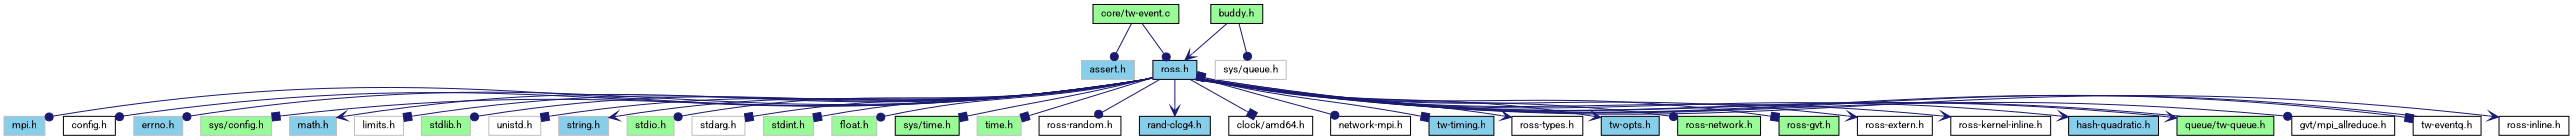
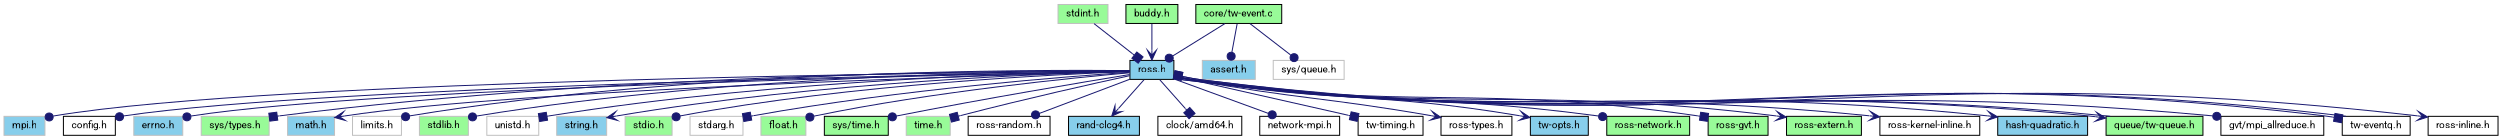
  digraph {
    fontname=Roboto
    node [color=black fillcolor=white fontname=Roboto fontsize=10 shape=record style=filled]
    edge [arrowhead=dot color=midnightblue fontname=Roboto fontsize=10 labelfontname=Helvetica labelfontsize=10 style=solid]
    n1 [fillcolor=palegreen fontcolor=black height=0.2 label="core/tw-event.c" width=0.4]
    n2 [fillcolor=skyblue height=0.2 label="ross.h" width=0.4]
    n3 [color=grey75 fillcolor=skyblue height=0.2 label="assert.h" width=0.4]
    n4 [color=grey75 fillcolor=skyblue height=0.2 label="mpi.h" width=0.4]
    n5 [height=0.2 label="config.h" width=0.4]
    n6 [color=grey75 fillcolor=skyblue height=0.2 label="errno.h" width=0.4]
-   n7 [color=grey75 fillcolor=palegreen height=0.2 label="sys/config.h" width=0.4]
+   n7 [color=grey75 fillcolor=palegreen height=0.2 label="sys/types.h" width=0.4]
    n8 [color=grey75 fillcolor=skyblue height=0.2 label="math.h" width=0.4]
    n9 [color=grey75 height=0.2 label="limits.h" width=0.4]
    n10 [color=grey75 fillcolor=palegreen height=0.2 label="stdlib.h" width=0.4]
    n11 [color=grey75 height=0.2 label="unistd.h" width=0.4]
    n12 [color=grey75 fillcolor=skyblue height=0.2 label="string.h" width=0.4]
    n13 [color=grey75 fillcolor=palegreen height=0.2 label="stdio.h" width=0.4]
    n14 [color=grey75 height=0.2 label="stdarg.h" width=0.4]
    n15 [color=grey75 fillcolor=palegreen height=0.2 label="stdint.h" width=0.4]
    n16 [color=grey75 fillcolor=palegreen height=0.2 label="float.h" width=0.4]
    n17 [fillcolor=palegreen height=0.2 label="sys/time.h" width=0.4]
    n18 [color=grey75 fillcolor=palegreen height=0.2 label="time.h" width=0.4]
    n19 [height=0.2 label="ross-random.h" width=0.4]
    n20 [fillcolor=skyblue height=0.2 label="rand-clcg4.h" width=0.4]
    n21 [height=0.2 label="clock/amd64.h" width=0.4]
    n22 [height=0.2 label="network-mpi.h" width=0.4]
-   n23 [fillcolor=skyblue height=0.2 label="tw-timing.h" width=0.4]
+   n23 [height=0.2 label="tw-timing.h" width=0.4]
    n24 [height=0.2 label="ross-types.h" width=0.4]
    n25 [fillcolor=skyblue height=0.2 label="tw-opts.h" width=0.4]
    n26 [fillcolor=palegreen height=0.2 label="ross-network.h" width=0.4]
    n27 [fillcolor=palegreen height=0.2 label="ross-gvt.h" width=0.4]
-   n28 [height=0.2 label="ross-extern.h" width=0.4]
+   n28 [fillcolor=palegreen height=0.2 label="ross-extern.h" width=0.4]
    n29 [height=0.2 label="ross-kernel-inline.h" width=0.4]
    n30 [fillcolor=skyblue height=0.2 label="hash-quadratic.h" width=0.4]
    n31 [fillcolor=palegreen height=0.2 label="queue/tw-queue.h" width=0.4]
    n32 [height=0.2 label="gvt/mpi_allreduce.h" width=0.4]
    n33 [height=0.2 label="tw-eventq.h" width=0.4]
    n34 [height=0.2 label="ross-inline.h" width=0.4]
    n35 [fillcolor=palegreen height=0.2 label="buddy.h" width=0.4]
    n36 [color=grey75 height=0.2 label="sys/queue.h" width=0.4]
    n1 -> n2
    n1 -> n3
    n2 -> n4
    n2 -> n5
    n2 -> n6
    n2 -> n7 [arrowhead=box]
    n2 -> n8 [arrowhead=vee]
-   n2 -> n9 [arrowhead=box]
+   n2 -> n9
    n2 -> n10
    n2 -> n11 [arrowhead=box]
    n2 -> n12 [arrowhead=vee]
    n2 -> n13
    n2 -> n14 [arrowhead=box]
-   n2 -> n15 [arrowhead=box]
+   n15 -> n2 [arrowhead=box]
    n2 -> n16
-   n2 -> n17 [arrowhead=box]
+   n2 -> n17
    n2 -> n18 [arrowhead=box]
    n2 -> n19
    n2 -> n20 [arrowhead=vee]
    n2 -> n21 [arrowhead=box]
    n2 -> n22
    n2 -> n23 [arrowhead=box]
    n2 -> n24 [arrowhead=vee]
    n2 -> n25 [arrowhead=vee]
    n2 -> n26
    n2 -> n27 [arrowhead=box]
    n2 -> n28 [arrowhead=vee]
    n2 -> n29 [arrowhead=vee]
    n2 -> n30 [arrowhead=vee]
    n2 -> n31 [arrowhead=vee]
    n2 -> n32
    n2 -> n33 [arrowhead=box]
    n2 -> n34 [arrowhead=vee]
    n31 -> n2 [arrowhead=box]
    n33 -> n2 [arrowhead=box]
    n35 -> n2 [arrowhead=vee]
-   n35 -> n36
+   n1 -> n36
  }
